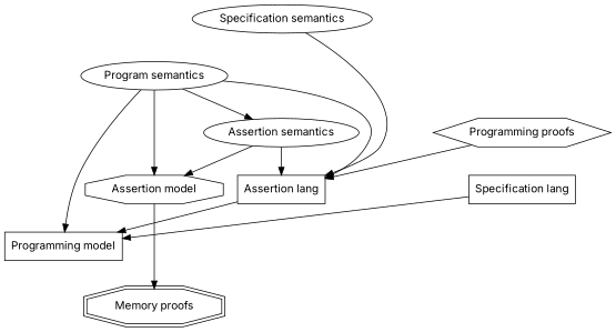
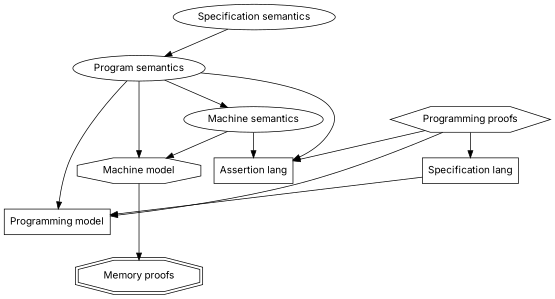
  digraph {
    fontname=Inter
    node [fillcolor=white fontname=Inter shape=box style=filled group=PL]
    edge [fontname=Inter]
    n1 [label="Memory proofs" shape=doubleoctagon group=""]
-   n2 [label="Assertion model" shape=octagon]
+   n2 [label="Machine model" shape=octagon]
    n3 [label="Programming model"]
    n4 [group=AL label="Assertion lang"]
    n5 [group=SL label="Specification lang"]
    n6 [label="Program semantics" shape=ellipse]
-   n7 [group=AL label="Assertion semantics" shape=ellipse]
+   n7 [group=AL label="Machine semantics" shape=ellipse]
    n8 [group=SL label="Specification semantics" shape=ellipse]
    n9 [group=SL label="Programming proofs" shape=hexagon]
    subgraph sub_1 {
      rank=sink
      n1
    }
    subgraph sub_2 {
      n2
      n3
      n4
      n5
      n6
      n7
      n8
      n9
    }
    n2 -> n1
    n5 -> n3
    n6 -> n2
    n6 -> n3
    n6 -> n4
    n6 -> n7
    n7 -> n2
    n7 -> n4
-   n8 -> n4
-   n4 -> n3
+   n8 -> n6
+   n9 -> n3
    n9 -> n4
+   n9 -> n5
  }
